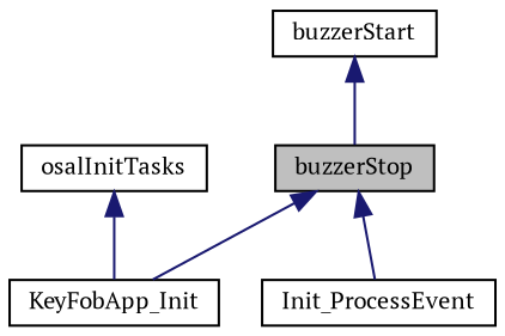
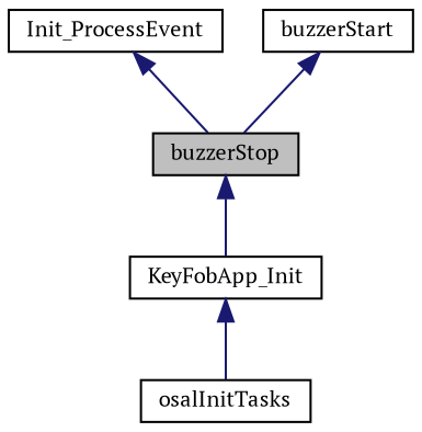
  digraph {
    fontname="PT Serif"
    rankdir=TB
    node [color=black fillcolor=white fontname="PT Serif" fontsize=10 shape=record style=filled]
    edge [color=midnightblue dir=back fontname="PT Serif" fontsize=10 labelfontname=Helvetica labelfontsize=10 style=solid]
    n1 [fillcolor=grey75 fontcolor=black height=0.2 label=buzzerStop width=0.4]
    n2 [height=0.2 label=KeyFobApp_Init width=0.4]
    n3 [height=0.2 label=Init_ProcessEvent width=0.4]
    n4 [height=0.2 label=buzzerStart width=0.4]
    n5 [height=0.2 label=osalInitTasks width=0.4]
    n1 -> n2
-   n1 -> n3
-   n5 -> n2
+   n3 -> n1
+   n2 -> n5
    n4 -> n1
  }
